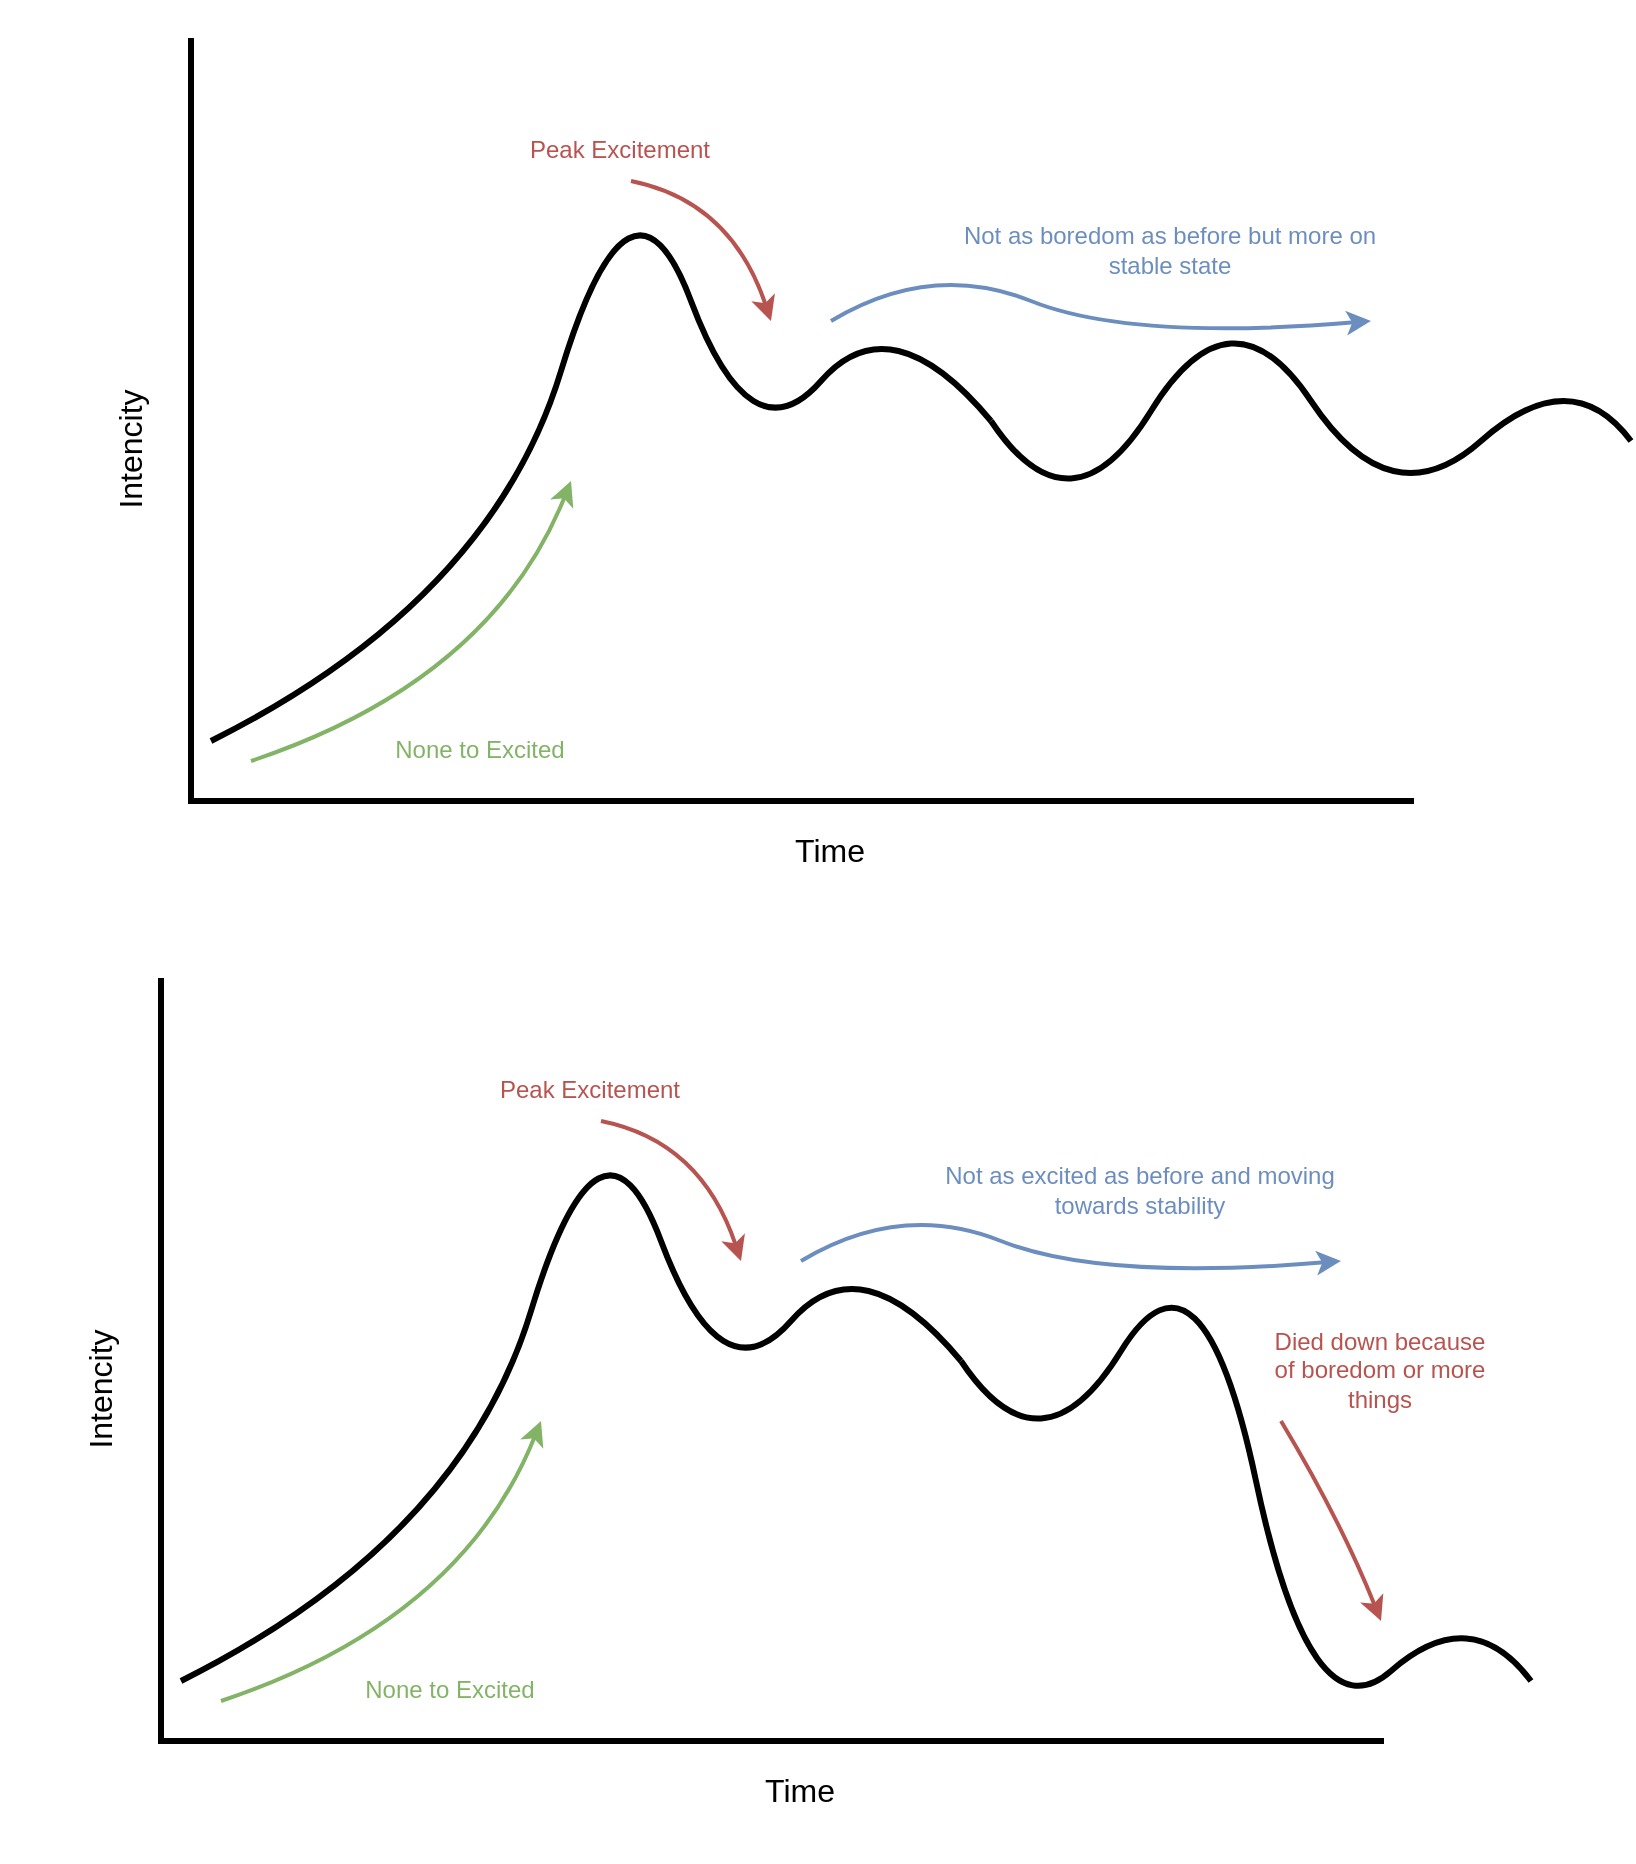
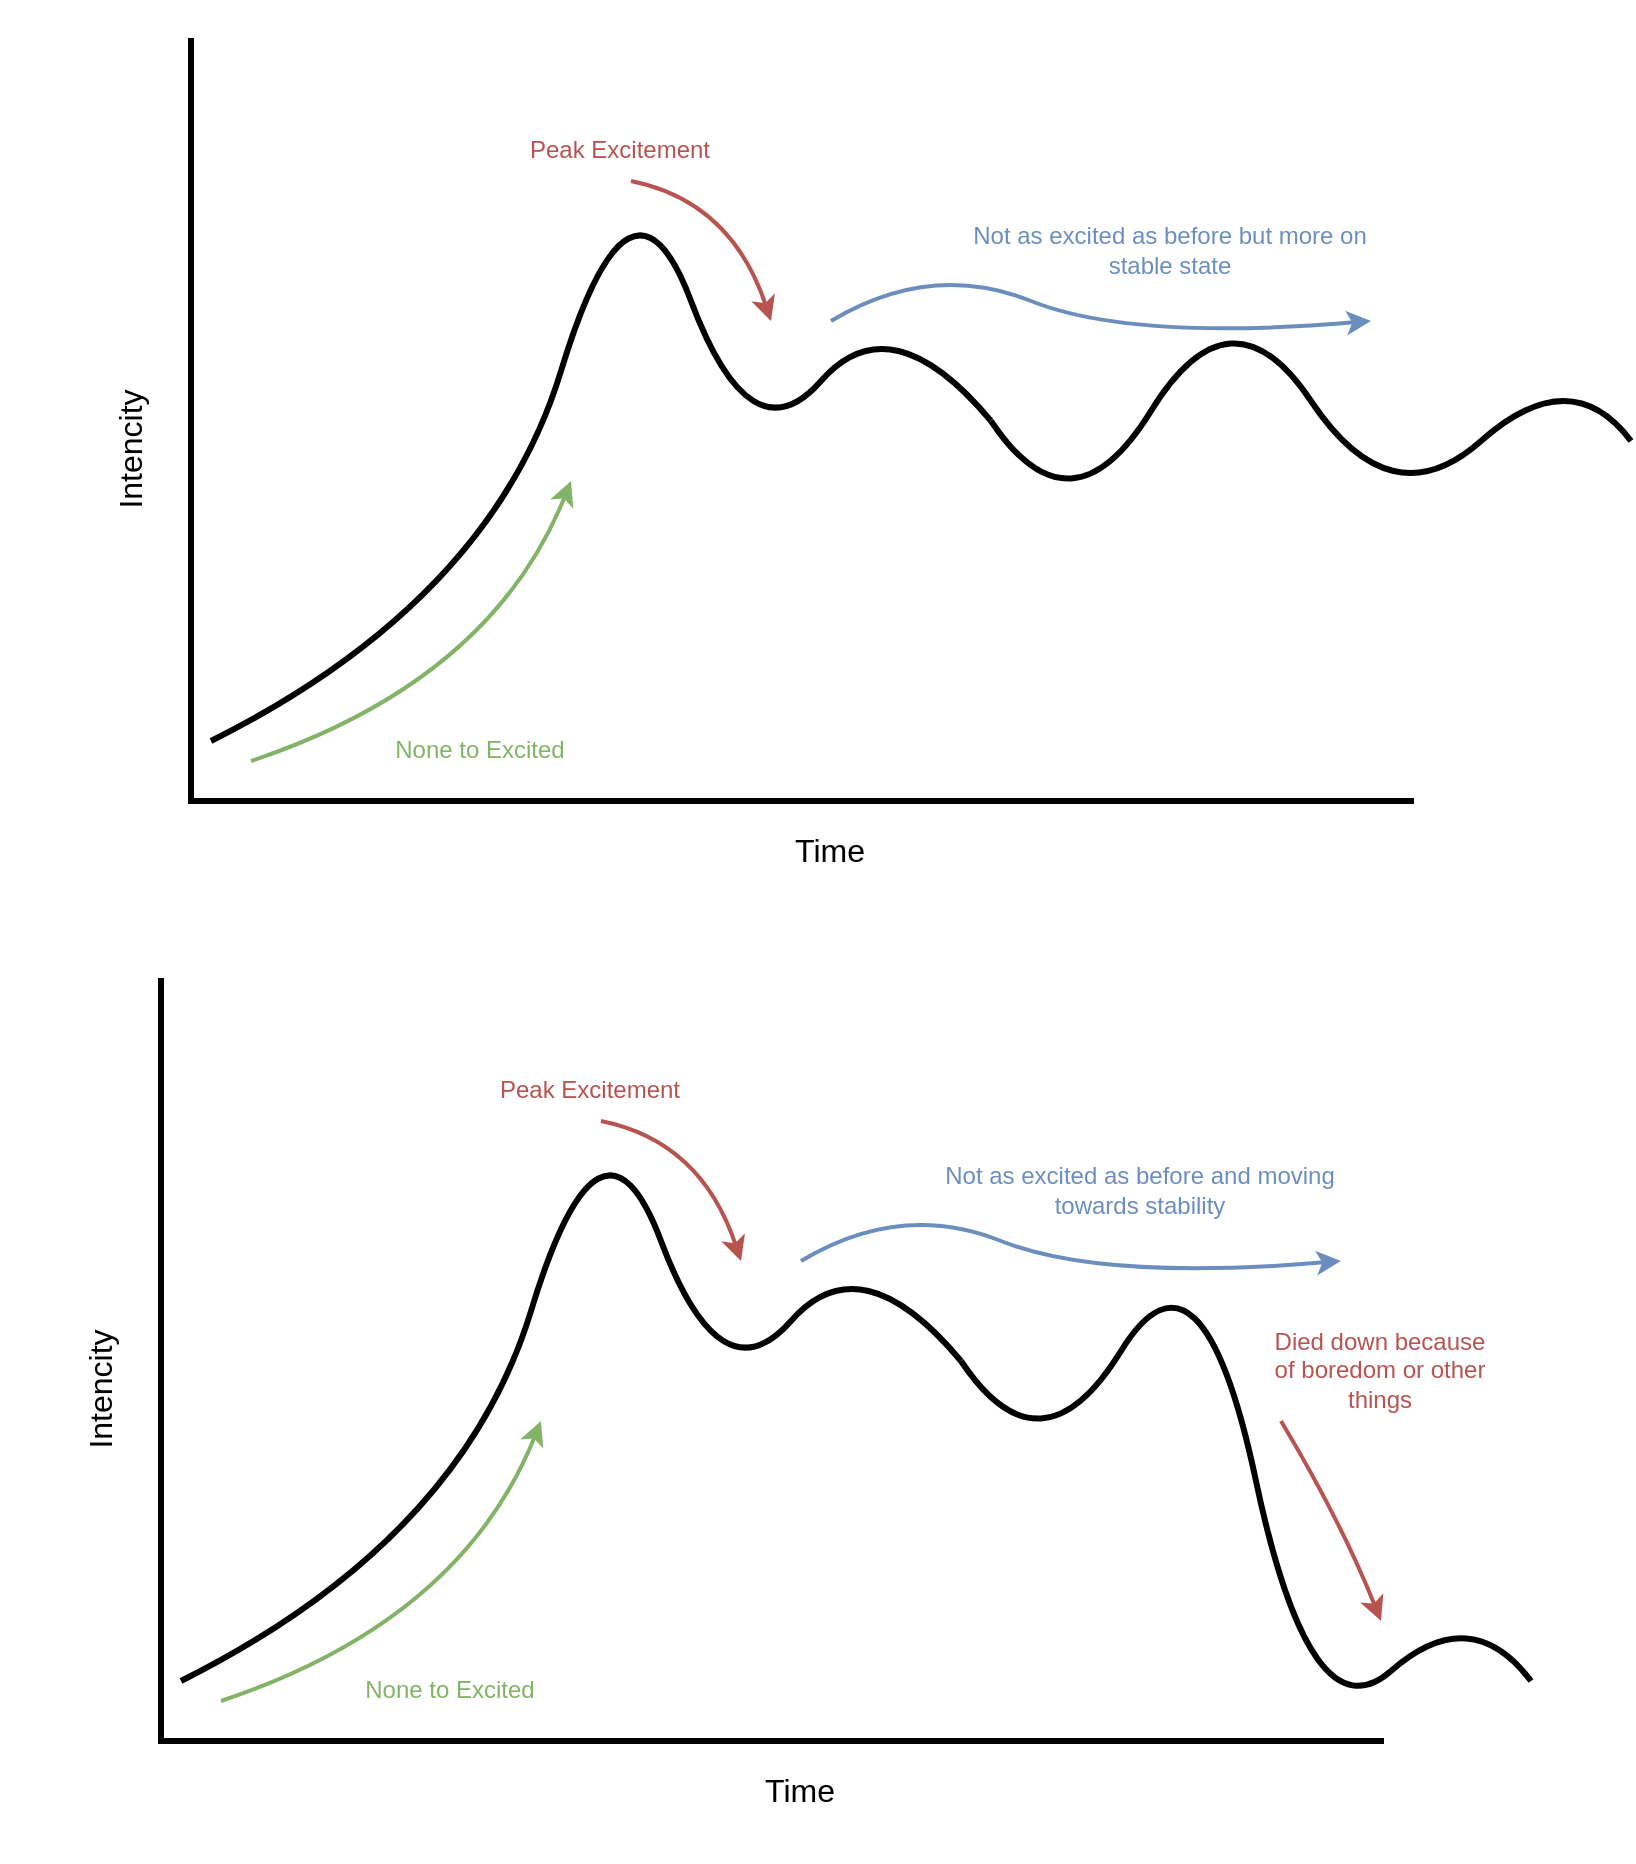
  <mxCell id="0" />
  <mxCell id="1" parent="0" />
  <mxCell id="2" value="" style="group" vertex="1" connectable="0" parent="1"><mxGeometry x="50" y="20" width="735" height="420" as="geometry" /></mxCell>
  <mxCell id="3" value="" style="shape=partialRectangle;whiteSpace=wrap;html=1;bottom=1;right=0;left=1;top=0;fillColor=none;routingCenterX=-0.5;strokeWidth=3;movable=1;resizable=1;rotatable=1;deletable=1;editable=1;locked=0;connectable=1;" parent="2" vertex="1"><mxGeometry x="45" width="610" height="380" as="geometry" /></mxCell>
  <mxCell id="4" value="" style="curved=1;endArrow=none;html=1;rounded=0;strokeWidth=3;endFill=0;" parent="2" edge="1"><mxGeometry width="50" height="50" relative="1" as="geometry"><mxPoint x="55" y="350" as="sourcePoint" /><mxPoint x="445" y="190" as="targetPoint" /><Array as="points"><mxPoint x="195" y="280" /><mxPoint x="265" y="50" /><mxPoint x="325" y="210" /><mxPoint x="395" y="130" /></Array></mxGeometry></mxCell>
  <mxCell id="5" value="" style="curved=1;endArrow=none;html=1;rounded=0;strokeWidth=3;endFill=0;" parent="2" edge="1"><mxGeometry width="50" height="50" relative="1" as="geometry"><mxPoint x="445" y="190" as="sourcePoint" /><mxPoint x="765" y="200" as="targetPoint" /><Array as="points"><mxPoint x="485" y="250" /><mxPoint x="565" y="120" /><mxPoint x="645" y="240" /><mxPoint x="735" y="160" /></Array></mxGeometry></mxCell>
  <mxCell id="6" value="" style="curved=1;endArrow=classic;html=1;rounded=0;strokeWidth=2;endFill=1;fillColor=#d5e8d4;strokeColor=#82b366;" parent="2" edge="1"><mxGeometry width="50" height="50" relative="1" as="geometry"><mxPoint x="75" y="360" as="sourcePoint" /><mxPoint x="235" y="220" as="targetPoint" /><Array as="points"><mxPoint x="195" y="320" /></Array></mxGeometry></mxCell>
  <mxCell id="7" value="" style="curved=1;endArrow=classic;html=1;rounded=0;strokeWidth=2;endFill=1;fillColor=#f8cecc;strokeColor=#b85450;" parent="2" edge="1"><mxGeometry width="50" height="50" relative="1" as="geometry"><mxPoint x="265" y="70" as="sourcePoint" /><mxPoint x="335" y="140" as="targetPoint" /><Array as="points"><mxPoint x="315" y="80" /></Array></mxGeometry></mxCell>
  <mxCell id="8" value="" style="curved=1;endArrow=classic;html=1;rounded=0;strokeWidth=2;endFill=1;fillColor=#dae8fc;strokeColor=#6c8ebf;" parent="2" edge="1"><mxGeometry width="50" height="50" relative="1" as="geometry"><mxPoint x="365" y="140" as="sourcePoint" /><mxPoint x="635" y="140" as="targetPoint" /><Array as="points"><mxPoint x="415" y="110" /><mxPoint x="515" y="150" /></Array></mxGeometry></mxCell>
  <mxCell id="9" value="None to Excited" style="text;html=1;align=center;verticalAlign=middle;whiteSpace=wrap;rounded=0;fontColor=#82B366;" parent="2" vertex="1"><mxGeometry x="145" y="340" width="90" height="30" as="geometry" /></mxCell>
  <mxCell id="10" value="Peak Excitement" style="text;html=1;align=center;verticalAlign=middle;whiteSpace=wrap;rounded=0;fontColor=#B85450;" parent="2" vertex="1"><mxGeometry x="205" y="40" width="110" height="30" as="geometry" /></mxCell>
- <mxCell id="11" value="Not as boredom as before but more on stable state" style="text;html=1;align=center;verticalAlign=middle;whiteSpace=wrap;rounded=0;fontColor=#6C8EBF;" parent="2" vertex="1"><mxGeometry x="425" y="90" width="220" height="30" as="geometry" /></mxCell>
+ <mxCell id="11" value="Not as excited as before but more on stable state" style="text;html=1;align=center;verticalAlign=middle;whiteSpace=wrap;rounded=0;fontColor=#6C8EBF;" parent="2" vertex="1"><mxGeometry x="425" y="90" width="220" height="30" as="geometry" /></mxCell>
  <mxCell id="12" value="Time" style="text;html=1;align=center;verticalAlign=middle;whiteSpace=wrap;rounded=0;fontSize=16;" parent="2" vertex="1"><mxGeometry x="335" y="390" width="60" height="30" as="geometry" /></mxCell>
  <mxCell id="13" value="Intencity" style="text;align=center;verticalAlign=middle;rounded=0;fontSize=16;rotation=-90;html=1;spacing=4;" parent="2" vertex="1"><mxGeometry x="-15" y="190" width="60" height="30" as="geometry" /></mxCell>
  <mxCell id="14" value="" style="group" vertex="1" connectable="0" parent="1"><mxGeometry x="35" y="490" width="710" height="420" as="geometry" /></mxCell>
  <mxCell id="15" value="" style="shape=partialRectangle;whiteSpace=wrap;html=1;bottom=1;right=0;left=1;top=0;fillColor=none;routingCenterX=-0.5;strokeWidth=3;movable=0;resizable=0;rotatable=0;deletable=0;editable=0;locked=0;connectable=0;" vertex="1" parent="14"><mxGeometry x="45" width="610" height="380" as="geometry" /></mxCell>
  <mxCell id="16" value="" style="curved=1;endArrow=none;html=1;rounded=0;strokeWidth=3;endFill=0;" edge="1" parent="14"><mxGeometry width="50" height="50" relative="1" as="geometry"><mxPoint x="55" y="350" as="sourcePoint" /><mxPoint x="445" y="190" as="targetPoint" /><Array as="points"><mxPoint x="195" y="280" /><mxPoint x="265" y="50" /><mxPoint x="325" y="210" /><mxPoint x="395" y="130" /></Array></mxGeometry></mxCell>
  <mxCell id="17" value="" style="curved=1;endArrow=none;html=1;rounded=0;strokeWidth=3;endFill=0;" edge="1" parent="14"><mxGeometry width="50" height="50" relative="1" as="geometry"><mxPoint x="445" y="190" as="sourcePoint" /><mxPoint x="730" y="350" as="targetPoint" /><Array as="points"><mxPoint x="485" y="250" /><mxPoint x="565" y="120" /><mxPoint x="620" y="380" /><mxPoint x="700" y="310" /></Array></mxGeometry></mxCell>
  <mxCell id="18" value="" style="curved=1;endArrow=classic;html=1;rounded=0;strokeWidth=2;endFill=1;fillColor=#d5e8d4;strokeColor=#82b366;" edge="1" parent="14"><mxGeometry width="50" height="50" relative="1" as="geometry"><mxPoint x="75" y="360" as="sourcePoint" /><mxPoint x="235" y="220" as="targetPoint" /><Array as="points"><mxPoint x="195" y="320" /></Array></mxGeometry></mxCell>
  <mxCell id="19" value="" style="curved=1;endArrow=classic;html=1;rounded=0;strokeWidth=2;endFill=1;fillColor=#f8cecc;strokeColor=#b85450;" edge="1" parent="14"><mxGeometry width="50" height="50" relative="1" as="geometry"><mxPoint x="265" y="70" as="sourcePoint" /><mxPoint x="335" y="140" as="targetPoint" /><Array as="points"><mxPoint x="315" y="80" /></Array></mxGeometry></mxCell>
  <mxCell id="20" value="" style="curved=1;endArrow=classic;html=1;rounded=0;strokeWidth=2;endFill=1;fillColor=#dae8fc;strokeColor=#6c8ebf;" edge="1" parent="14"><mxGeometry width="50" height="50" relative="1" as="geometry"><mxPoint x="365" y="140" as="sourcePoint" /><mxPoint x="635" y="140" as="targetPoint" /><Array as="points"><mxPoint x="415" y="110" /><mxPoint x="515" y="150" /></Array></mxGeometry></mxCell>
  <mxCell id="21" value="None to Excited" style="text;html=1;align=center;verticalAlign=middle;whiteSpace=wrap;rounded=0;fontColor=#82B366;" vertex="1" parent="14"><mxGeometry x="145" y="340" width="90" height="30" as="geometry" /></mxCell>
  <mxCell id="22" value="Peak Excitement" style="text;html=1;align=center;verticalAlign=middle;whiteSpace=wrap;rounded=0;fontColor=#B85450;" vertex="1" parent="14"><mxGeometry x="205" y="40" width="110" height="30" as="geometry" /></mxCell>
  <mxCell id="23" value="Not as excited as before and moving towards stability" style="text;html=1;align=center;verticalAlign=middle;whiteSpace=wrap;rounded=0;fontColor=#6C8EBF;" vertex="1" parent="14"><mxGeometry x="425" y="90" width="220" height="30" as="geometry" /></mxCell>
  <mxCell id="24" value="Time" style="text;html=1;align=center;verticalAlign=middle;whiteSpace=wrap;rounded=0;fontSize=16;" vertex="1" parent="14"><mxGeometry x="335" y="390" width="60" height="30" as="geometry" /></mxCell>
  <mxCell id="25" value="Intencity" style="text;align=center;verticalAlign=middle;rounded=0;fontSize=16;rotation=-90;html=1;spacing=4;" vertex="1" parent="14"><mxGeometry x="-15" y="190" width="60" height="30" as="geometry" /></mxCell>
  <mxCell id="26" value="" style="curved=1;endArrow=classic;html=1;rounded=0;strokeWidth=2;endFill=1;fillColor=#f8cecc;strokeColor=#b85450;" edge="1" parent="14"><mxGeometry width="50" height="50" relative="1" as="geometry"><mxPoint x="605" y="220" as="sourcePoint" /><mxPoint x="655" y="320" as="targetPoint" /><Array as="points"><mxPoint x="635" y="270" /></Array></mxGeometry></mxCell>
- <mxCell id="27" value="Died down because of boredom or more things" style="text;html=1;align=center;verticalAlign=middle;whiteSpace=wrap;rounded=0;fontColor=#B85450;" vertex="1" parent="14"><mxGeometry x="600" y="180" width="110" height="30" as="geometry" /></mxCell>
+ <mxCell id="27" value="Died down because of boredom or other things" style="text;html=1;align=center;verticalAlign=middle;whiteSpace=wrap;rounded=0;fontColor=#B85450;" vertex="1" parent="14"><mxGeometry x="600" y="180" width="110" height="30" as="geometry" /></mxCell>
